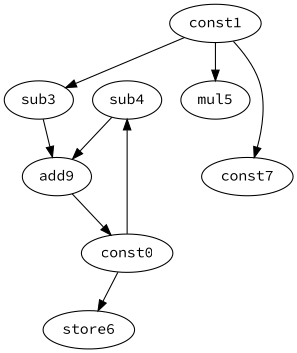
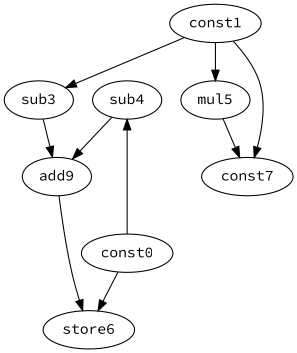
  digraph {
    fontname="Source Code Pro"
    node [fontname="Source Code Pro" opcode=sub]
    edge [fontname="Source Code Pro" operand=0]
    sub4
    const0 [opcode=const]
    store6 [opcode=store]
    add9 [opcode=add]
    sub3
    const1 [opcode=const]
    mul5 [opcode=mul]
    n8 [label=const7 opcode=add]
    sub4 -> add9 [operand=1]
    const0 -> sub4
    const0 -> store6
-   add9 -> const0 [operand=1]
+   add9 -> store6 [operand=1]
    sub3 -> add9
    const1 -> sub3
    const1 -> mul5
    const1 -> n8
+   mul5 -> n8 [operand=1]
  }
